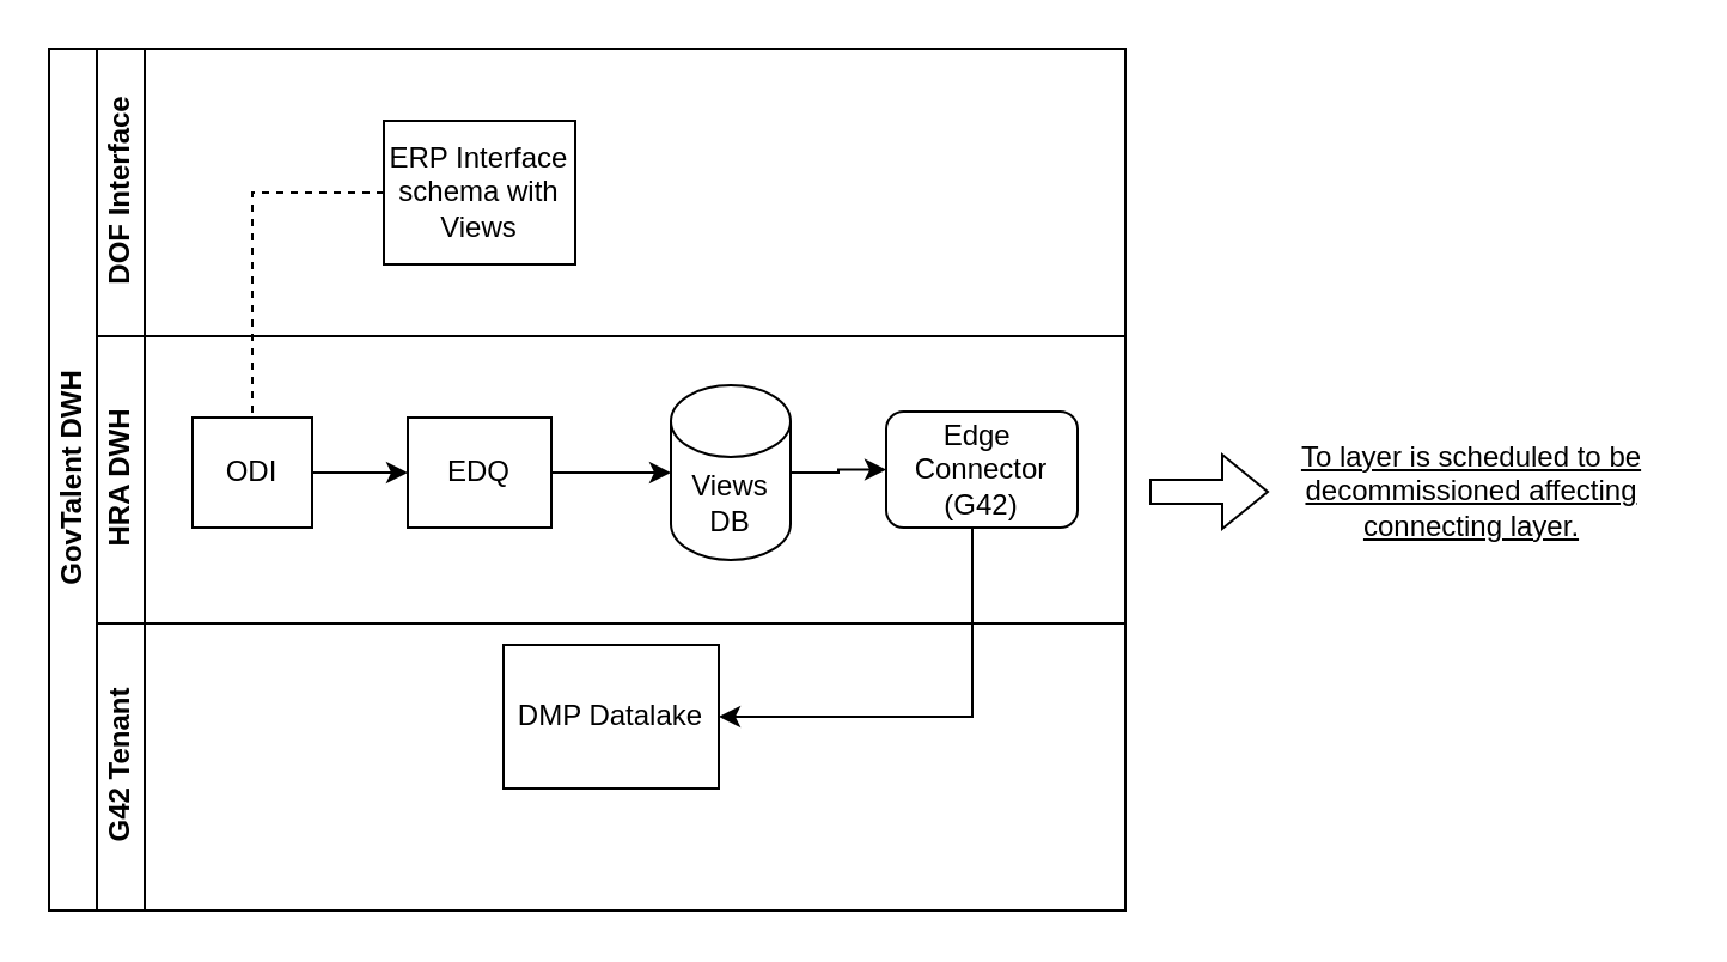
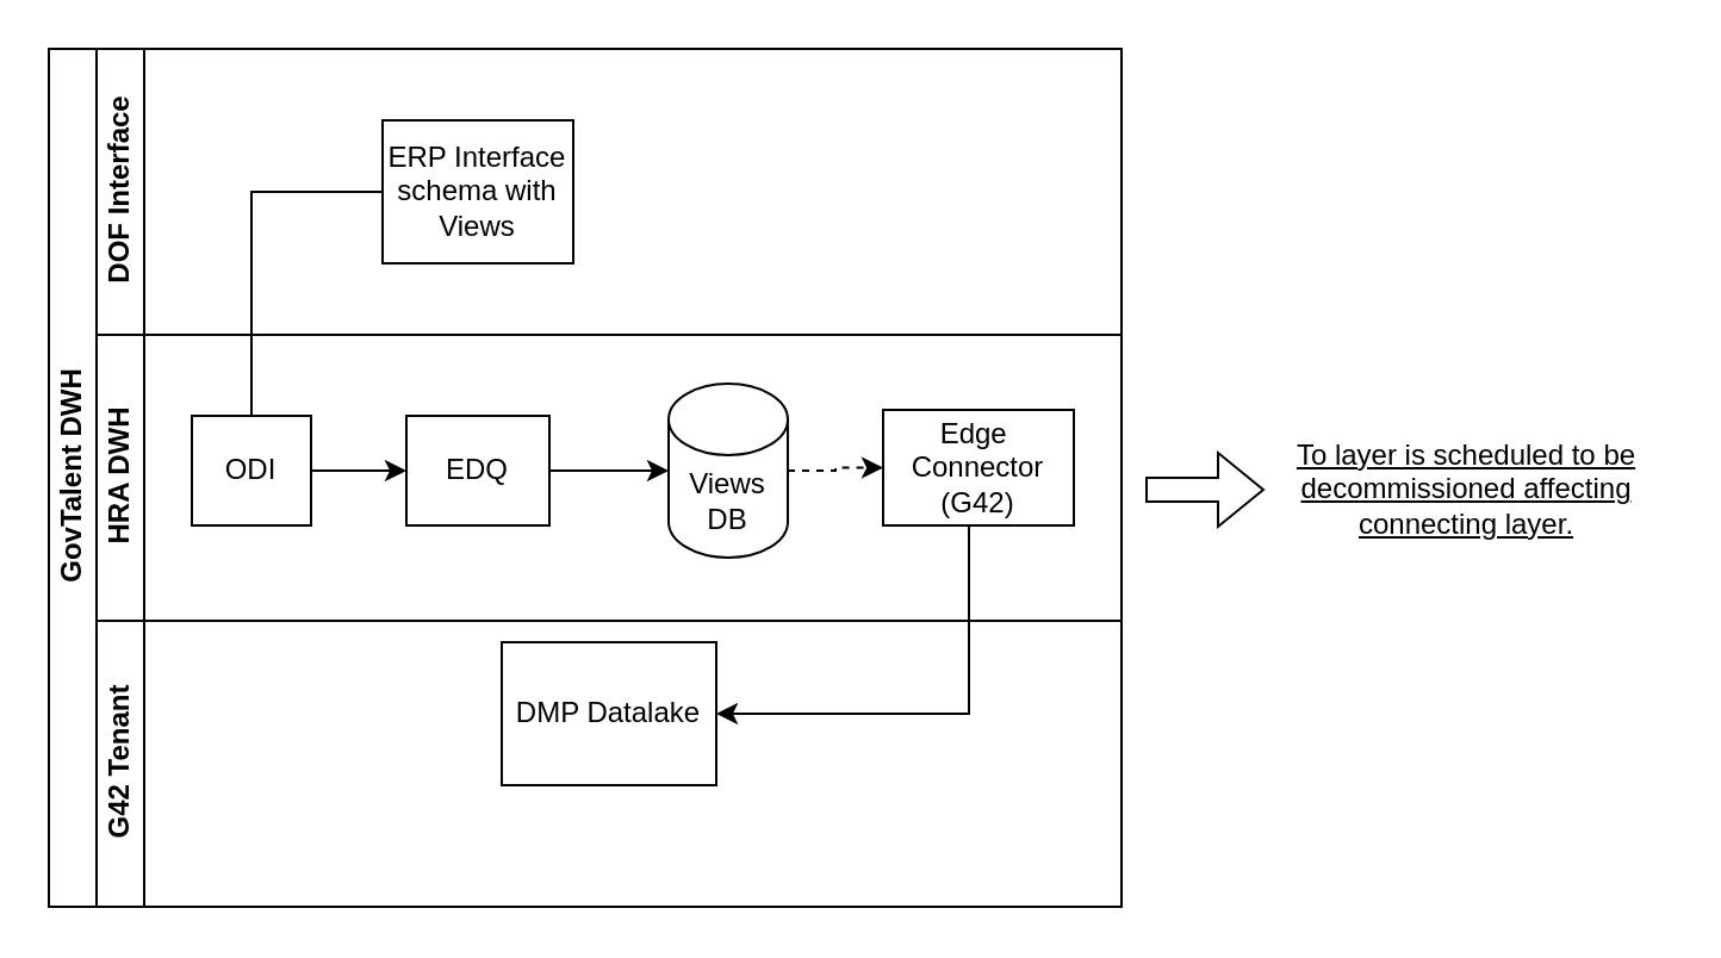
  <mxCell id="0" />
  <mxCell id="1" parent="0" />
  <mxCell id="2" value="GovTalent DWH" style="swimlane;html=1;childLayout=stackLayout;resizeParent=1;resizeParentMax=0;horizontal=0;startSize=20;horizontalStack=0;" parent="1" vertex="1"><mxGeometry x="20" y="20" width="450" height="360" as="geometry" /></mxCell>
- <mxCell id="3" value="" style="edgeStyle=orthogonalEdgeStyle;rounded=0;orthogonalLoop=1;jettySize=auto;html=1;dashed=1;endArrow=none;endFill=0;" parent="2" source="5" target="7" edge="1"><mxGeometry relative="1" as="geometry" /></mxCell>
+ <mxCell id="3" value="" style="edgeStyle=orthogonalEdgeStyle;rounded=0;orthogonalLoop=1;jettySize=auto;html=1;dashed=0;endArrow=none;endFill=0;" parent="2" source="5" target="7" edge="1"><mxGeometry relative="1" as="geometry" /></mxCell>
  <mxCell id="4" value="DOF Interface" style="swimlane;html=1;startSize=20;horizontal=0;" parent="2" vertex="1"><mxGeometry x="20" width="430" height="120" as="geometry" /></mxCell>
  <mxCell id="5" value="ERP Interface schema with Views" style="rounded=0;whiteSpace=wrap;html=1;fontFamily=Helvetica;fontSize=12;fontColor=#000000;align=center;" parent="4" vertex="1"><mxGeometry x="120" y="30" width="80" height="60" as="geometry" /></mxCell>
  <mxCell id="6" value="HRA DWH" style="swimlane;html=1;startSize=20;horizontal=0;" parent="2" vertex="1"><mxGeometry x="20" y="120" width="430" height="120" as="geometry" /></mxCell>
  <mxCell id="7" value="ODI" style="rounded=0;whiteSpace=wrap;html=1;fontFamily=Helvetica;fontSize=12;fontColor=#000000;align=center;" parent="6" vertex="1"><mxGeometry x="40" y="34" width="50" height="46" as="geometry" /></mxCell>
  <mxCell id="8" value="" style="edgeStyle=orthogonalEdgeStyle;rounded=0;orthogonalLoop=1;jettySize=auto;html=1;" parent="6" source="9" target="12" edge="1"><mxGeometry relative="1" as="geometry" /></mxCell>
  <mxCell id="9" value="EDQ" style="rounded=0;whiteSpace=wrap;html=1;fontFamily=Helvetica;fontSize=12;fontColor=#000000;align=center;" parent="6" vertex="1"><mxGeometry x="130" y="34" width="60" height="46" as="geometry" /></mxCell>
  <mxCell id="10" style="edgeStyle=orthogonalEdgeStyle;rounded=0;orthogonalLoop=1;jettySize=auto;html=1;endArrow=classic;endFill=1;exitX=1;exitY=0.5;exitDx=0;exitDy=0;" parent="6" source="7" target="9" edge="1"><mxGeometry relative="1" as="geometry"><mxPoint x="280.0" y="60" as="sourcePoint" /></mxGeometry></mxCell>
- <mxCell id="11" value="" style="edgeStyle=orthogonalEdgeStyle;rounded=0;orthogonalLoop=1;jettySize=auto;html=1;" edge="1" parent="6" source="12" target="13"><mxGeometry relative="1" as="geometry" /></mxCell>
+ <mxCell id="11" value="" style="edgeStyle=orthogonalEdgeStyle;rounded=0;orthogonalLoop=1;jettySize=auto;html=1;dashed=1;" edge="1" parent="6" source="12" target="13"><mxGeometry relative="1" as="geometry" /></mxCell>
  <mxCell id="12" value="Views DB" style="shape=cylinder3;whiteSpace=wrap;html=1;boundedLbl=1;backgroundOutline=1;size=15;" parent="6" vertex="1"><mxGeometry x="240" y="20.5" width="50" height="73" as="geometry" /></mxCell>
- <mxCell id="13" value="Edge&amp;nbsp;&lt;br&gt;Connector&lt;br&gt;(G42)" style="whiteSpace=wrap;html=1;fontFamily=Helvetica;fontSize=12;fontColor=#000000;align=center;rounded=1;" parent="6" vertex="1"><mxGeometry x="330" y="31.5" width="80" height="48.5" as="geometry" /></mxCell>
+ <mxCell id="13" value="Edge&amp;nbsp;&lt;br&gt;Connector&lt;br&gt;(G42)" style="rounded=0;whiteSpace=wrap;html=1;fontFamily=Helvetica;fontSize=12;fontColor=#000000;align=center;" parent="6" vertex="1"><mxGeometry x="330" y="31.5" width="80" height="48.5" as="geometry" /></mxCell>
  <mxCell id="14" value="G42 Tenant" style="swimlane;html=1;startSize=20;horizontal=0;" parent="2" vertex="1"><mxGeometry x="20" y="240" width="430" height="120" as="geometry" /></mxCell>
  <mxCell id="15" value="DMP Datalake" style="rounded=0;whiteSpace=wrap;html=1;fontFamily=Helvetica;fontSize=12;fontColor=#000000;align=center;" parent="14" vertex="1"><mxGeometry x="170" y="9" width="90" height="60" as="geometry" /></mxCell>
  <mxCell id="16" style="edgeStyle=orthogonalEdgeStyle;rounded=0;orthogonalLoop=1;jettySize=auto;html=1;entryX=1;entryY=0.5;entryDx=0;entryDy=0;" edge="1" parent="2" source="13" target="15"><mxGeometry relative="1" as="geometry"><Array as="points"><mxPoint x="386" y="279" /></Array></mxGeometry></mxCell>
  <mxCell id="17" value="&lt;u&gt;To layer is scheduled to be decommissioned affecting connecting layer.&lt;/u&gt;" style="text;html=1;strokeColor=none;fillColor=none;align=center;verticalAlign=middle;whiteSpace=wrap;rounded=0;" parent="1" vertex="1"><mxGeometry x="530" y="170" width="170" height="70" as="geometry" /></mxCell>
  <mxCell id="18" value="" style="shape=flexArrow;endArrow=classic;html=1;rounded=0;" parent="1" target="17" edge="1"><mxGeometry width="50" height="50" relative="1" as="geometry"><mxPoint x="480" y="205" as="sourcePoint" /><mxPoint x="530" y="180" as="targetPoint" /></mxGeometry></mxCell>
